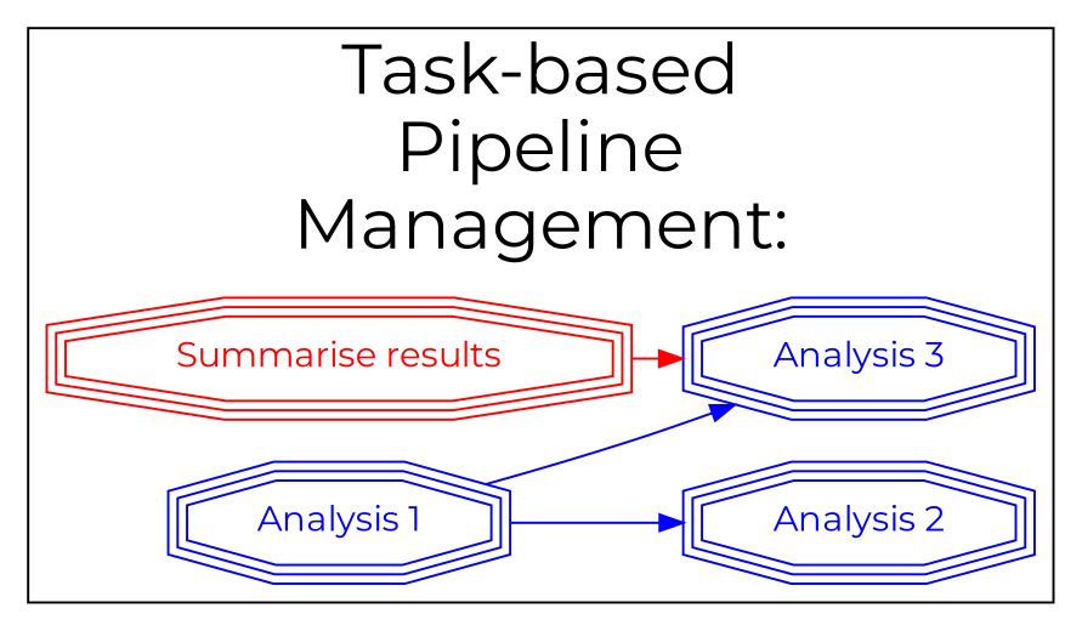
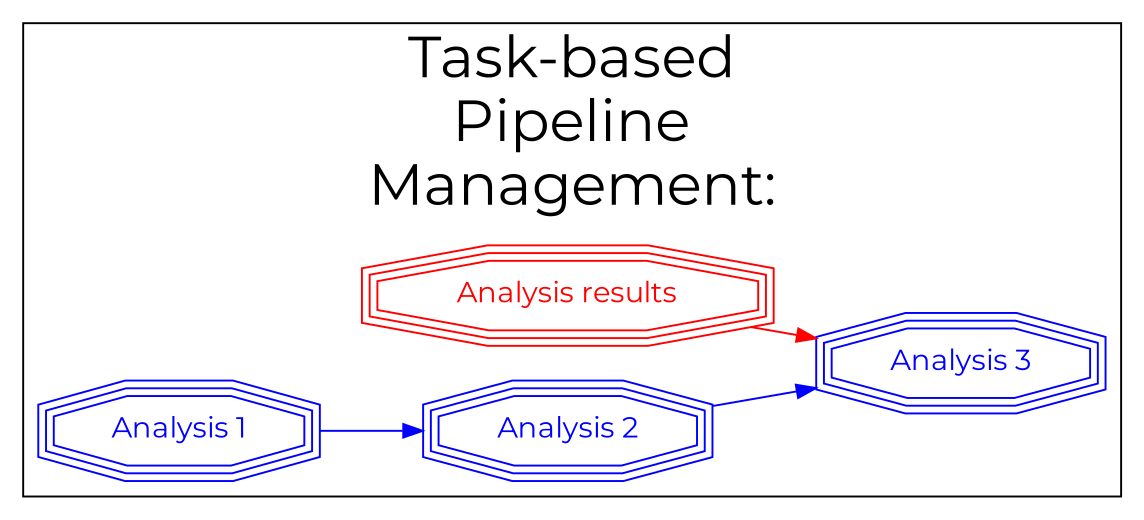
  digraph {
    fontname=Montserrat
    fontsize=40
    rankdir=LR
    ranksep=0.3
    splines=true
    node [color=blue fontcolor=blue fontname=Montserrat fontsize=15 shape=tripleoctagon]
    edge [color=blue fontname=Montserrat]
-   n1 [color=red fontcolor=red label="Summarise results"]
+   n1 [color=red fontcolor=red label="Analysis results"]
    n2 [label="Analysis 3"]
    n3 [label="Analysis 2"]
    n4 [label="Analysis 1"]
    subgraph cluster_1 {
      fontsize=30
      label="Task-based\nPipeline\nManagement:"
      n1
      n2
      n3
      n4
    }
    n1 -> n2 [color=red]
-   n4 -> n2
+   n3 -> n2
    n4 -> n3
  }
